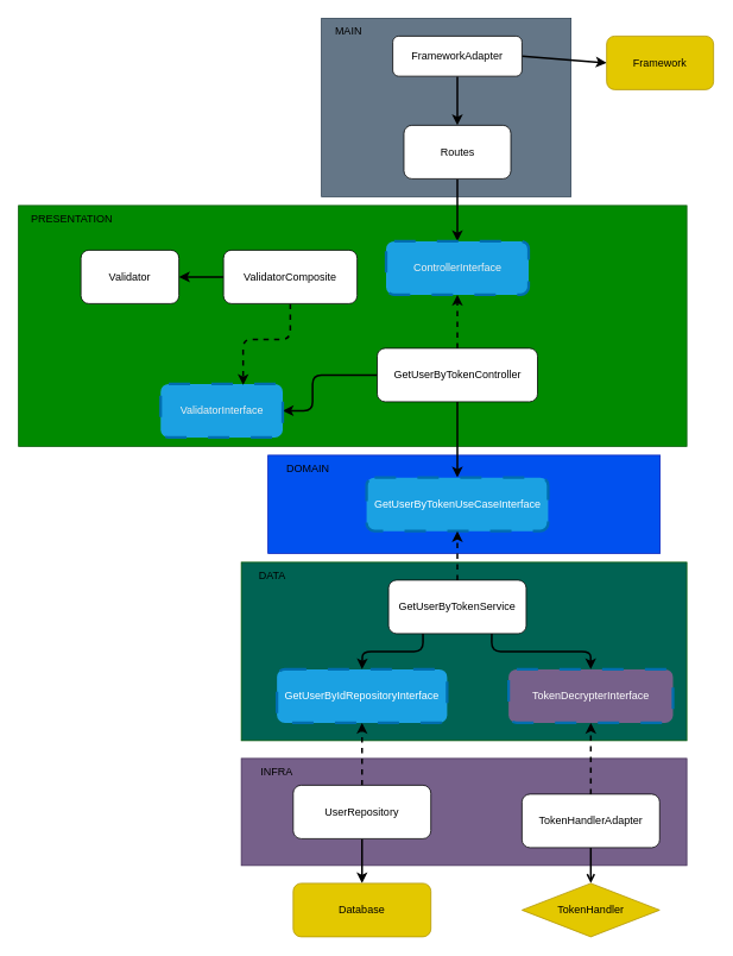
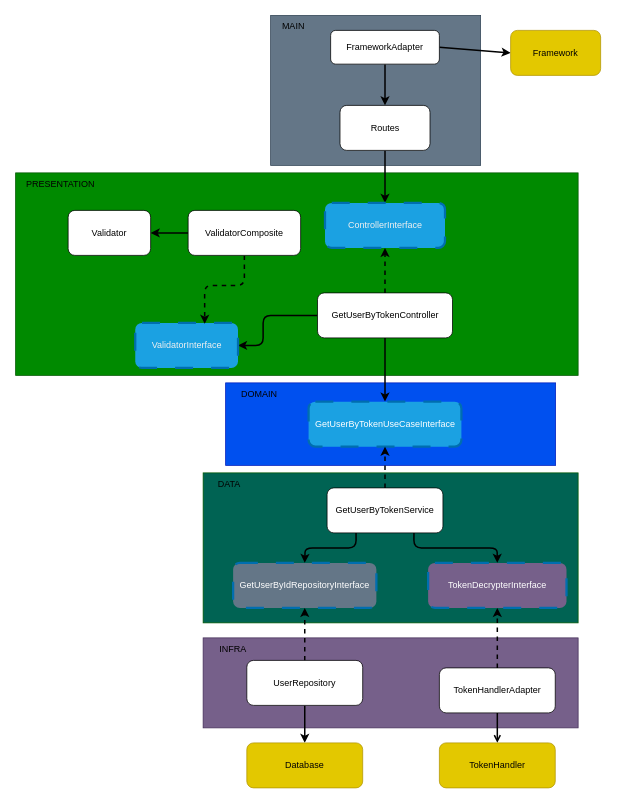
  <mxCell id="0" />
  <mxCell id="1" parent="0" />
  <mxCell id="2" value="" style="rounded=0;whiteSpace=wrap;html=1;fillColor=#006353;fontColor=#ffffff;strokeColor=#005700;" parent="1" vertex="1"><mxGeometry x="270" y="630" width="500" height="200" as="geometry" /></mxCell>
  <mxCell id="3" value="" style="rounded=0;whiteSpace=wrap;html=1;fillColor=#76608a;fontColor=#ffffff;strokeColor=#432D57;" parent="1" vertex="1"><mxGeometry x="270" y="850" width="500" height="120" as="geometry" /></mxCell>
  <mxCell id="4" value="" style="rounded=0;whiteSpace=wrap;html=1;fillColor=#0050ef;fontColor=#ffffff;strokeColor=#001DBC;" parent="1" vertex="1"><mxGeometry x="300" y="510" width="440" height="110" as="geometry" /></mxCell>
  <mxCell id="5" value="" style="rounded=0;whiteSpace=wrap;html=1;fillColor=#008a00;fontColor=#ffffff;strokeColor=#005700;" parent="1" vertex="1"><mxGeometry x="20" y="230" width="750" height="270" as="geometry" /></mxCell>
  <mxCell id="6" value="" style="rounded=0;whiteSpace=wrap;html=1;fillColor=#647687;fontColor=#ffffff;strokeColor=#314354;" parent="1" vertex="1"><mxGeometry x="360" y="20" width="280" height="200" as="geometry" /></mxCell>
  <mxCell id="7" style="edgeStyle=none;html=1;exitX=0.5;exitY=1;exitDx=0;exitDy=0;entryX=0.5;entryY=0;entryDx=0;entryDy=0;strokeWidth=2;" parent="1" source="9" target="11" edge="1"><mxGeometry relative="1" as="geometry" /></mxCell>
  <mxCell id="8" style="edgeStyle=none;html=1;exitX=1;exitY=0.5;exitDx=0;exitDy=0;entryX=0;entryY=0.5;entryDx=0;entryDy=0;strokeWidth=2;" parent="1" source="9" target="20" edge="1"><mxGeometry relative="1" as="geometry" /></mxCell>
  <mxCell id="9" value="FrameworkAdapter" style="rounded=1;whiteSpace=wrap;html=1;" parent="1" vertex="1"><mxGeometry x="440" y="40" width="145" height="45" as="geometry" /></mxCell>
  <mxCell id="10" style="edgeStyle=none;html=1;exitX=0.5;exitY=1;exitDx=0;exitDy=0;entryX=0.5;entryY=0;entryDx=0;entryDy=0;strokeWidth=2;" parent="1" source="11" target="21" edge="1"><mxGeometry relative="1" as="geometry" /></mxCell>
  <mxCell id="11" value="Routes" style="rounded=1;whiteSpace=wrap;html=1;" parent="1" vertex="1"><mxGeometry x="452.5" y="140" width="120" height="60" as="geometry" /></mxCell>
  <mxCell id="12" style="edgeStyle=none;html=1;exitX=0.5;exitY=1;exitDx=0;exitDy=0;strokeWidth=2;" parent="1" source="14" target="15" edge="1"><mxGeometry relative="1" as="geometry" /></mxCell>
  <mxCell id="13" style="edgeStyle=none;html=1;exitX=0.5;exitY=0;exitDx=0;exitDy=0;entryX=0.5;entryY=1;entryDx=0;entryDy=0;dashed=1;strokeWidth=2;" parent="1" source="14" target="33" edge="1"><mxGeometry relative="1" as="geometry" /></mxCell>
  <mxCell id="14" value="UserRepository" style="rounded=1;whiteSpace=wrap;html=1;" parent="1" vertex="1"><mxGeometry x="328.25" y="880" width="154.5" height="60" as="geometry" /></mxCell>
  <mxCell id="15" value="Database" style="rounded=1;whiteSpace=wrap;html=1;fillColor=#e3c800;fontColor=#000000;strokeColor=#B09500;" parent="1" vertex="1"><mxGeometry x="328.25" y="990" width="154.5" height="60" as="geometry" /></mxCell>
  <mxCell id="16" value="MAIN" style="text;html=1;strokeColor=none;fillColor=none;align=center;verticalAlign=middle;whiteSpace=wrap;rounded=0;" parent="1" vertex="1"><mxGeometry x="357.5" y="20" width="65" height="30" as="geometry" /></mxCell>
  <mxCell id="17" value="PRESENTATION" style="text;html=1;strokeColor=none;fillColor=none;align=center;verticalAlign=middle;whiteSpace=wrap;rounded=0;" parent="1" vertex="1"><mxGeometry x="20" y="230" width="120" height="30" as="geometry" /></mxCell>
  <mxCell id="18" value="DOMAIN" style="text;html=1;strokeColor=none;fillColor=none;align=center;verticalAlign=middle;whiteSpace=wrap;rounded=0;" parent="1" vertex="1"><mxGeometry x="300" y="510" width="90" height="30" as="geometry" /></mxCell>
  <mxCell id="19" value="INFRA" style="text;html=1;strokeColor=none;fillColor=none;align=center;verticalAlign=middle;whiteSpace=wrap;rounded=0;" parent="1" vertex="1"><mxGeometry x="270" y="850" width="80" height="30" as="geometry" /></mxCell>
  <mxCell id="20" value="Framework" style="rounded=1;whiteSpace=wrap;html=1;fillColor=#e3c800;fontColor=#000000;strokeColor=#B09500;" parent="1" vertex="1"><mxGeometry x="680" y="40" width="120" height="60" as="geometry" /></mxCell>
  <mxCell id="21" value="&lt;span style=&quot;color: rgb(240, 240, 240);&quot;&gt;ControllerInterface&lt;/span&gt;" style="rounded=1;whiteSpace=wrap;html=1;dashed=1;dashPattern=8 8;strokeWidth=3;fillColor=#1ba1e2;fontColor=#ffffff;strokeColor=#006EAF;" parent="1" vertex="1"><mxGeometry x="432.5" y="270" width="160" height="60" as="geometry" /></mxCell>
  <mxCell id="22" style="edgeStyle=none;html=1;exitX=0.5;exitY=0;exitDx=0;exitDy=0;entryX=0.5;entryY=1;entryDx=0;entryDy=0;strokeWidth=2;dashed=1;" parent="1" source="25" target="21" edge="1"><mxGeometry relative="1" as="geometry" /></mxCell>
  <mxCell id="23" style="edgeStyle=none;html=1;exitX=0;exitY=0.5;exitDx=0;exitDy=0;entryX=1;entryY=0.5;entryDx=0;entryDy=0;strokeWidth=2;" parent="1" source="25" target="26" edge="1"><mxGeometry relative="1" as="geometry"><Array as="points"><mxPoint x="350" y="420" /><mxPoint x="350" y="460" /></Array></mxGeometry></mxCell>
  <mxCell id="24" style="edgeStyle=none;html=1;exitX=0.5;exitY=1;exitDx=0;exitDy=0;entryX=0.5;entryY=0;entryDx=0;entryDy=0;strokeWidth=2;" parent="1" source="25" target="27" edge="1"><mxGeometry relative="1" as="geometry" /></mxCell>
  <mxCell id="25" value="GetUserByTokenController" style="rounded=1;whiteSpace=wrap;html=1;" parent="1" vertex="1"><mxGeometry x="422.5" y="390" width="180" height="60" as="geometry" /></mxCell>
  <mxCell id="26" value="&lt;span style=&quot;color: rgb(240, 240, 240);&quot;&gt;ValidatorInterface&lt;/span&gt;" style="rounded=1;whiteSpace=wrap;html=1;dashed=1;dashPattern=8 8;strokeWidth=3;fillColor=#1ba1e2;fontColor=#ffffff;strokeColor=#006EAF;" parent="1" vertex="1"><mxGeometry x="179.5" y="430" width="137" height="60" as="geometry" /></mxCell>
  <mxCell id="27" value="GetUserByTokenUseCaseInterface" style="rounded=1;whiteSpace=wrap;html=1;dashed=1;dashPattern=8 8;strokeWidth=3;fillColor=#1ba1e2;fontColor=#ffffff;strokeColor=#006EAF;" parent="1" vertex="1"><mxGeometry x="410.62" y="535" width="203.75" height="60" as="geometry" /></mxCell>
  <mxCell id="28" style="edgeStyle=none;html=1;exitX=0.25;exitY=1;exitDx=0;exitDy=0;entryX=0.5;entryY=0;entryDx=0;entryDy=0;strokeWidth=2;" parent="1" source="31" target="33" edge="1"><mxGeometry relative="1" as="geometry"><Array as="points"><mxPoint x="474" y="730" /><mxPoint x="406" y="730" /></Array></mxGeometry></mxCell>
  <mxCell id="29" style="edgeStyle=none;html=1;exitX=0.75;exitY=1;exitDx=0;exitDy=0;entryX=0.5;entryY=0;entryDx=0;entryDy=0;strokeWidth=2;" parent="1" source="31" target="32" edge="1"><mxGeometry relative="1" as="geometry"><Array as="points"><mxPoint x="551" y="730" /><mxPoint x="662" y="730" /></Array></mxGeometry></mxCell>
  <mxCell id="30" style="edgeStyle=none;html=1;exitX=0.5;exitY=0;exitDx=0;exitDy=0;entryX=0.5;entryY=1;entryDx=0;entryDy=0;strokeWidth=2;dashed=1;" parent="1" source="31" target="27" edge="1"><mxGeometry relative="1" as="geometry" /></mxCell>
  <mxCell id="31" value="GetUserByTokenService" style="rounded=1;whiteSpace=wrap;html=1;" parent="1" vertex="1"><mxGeometry x="435.25" y="650" width="154.5" height="60" as="geometry" /></mxCell>
  <mxCell id="32" value="TokenDecrypterInterface" style="rounded=1;whiteSpace=wrap;html=1;dashed=1;dashPattern=8 8;strokeWidth=3;fillColor=#76608a;fontColor=#ffffff;strokeColor=#006EAF;" parent="1" vertex="1"><mxGeometry x="570" y="750" width="184.5" height="60" as="geometry" /></mxCell>
- <mxCell id="33" value="GetUserByIdRepositoryInterface" style="rounded=1;whiteSpace=wrap;html=1;dashed=1;dashPattern=8 8;strokeWidth=3;fillColor=#1ba1e2;fontColor=#ffffff;strokeColor=#006EAF;" parent="1" vertex="1"><mxGeometry x="310" y="750" width="191" height="60" as="geometry" /></mxCell>
+ <mxCell id="33" value="GetUserByIdRepositoryInterface" style="rounded=1;whiteSpace=wrap;html=1;dashed=1;dashPattern=8 8;strokeWidth=3;fillColor=#647687;fontColor=#ffffff;strokeColor=#006EAF;" parent="1" vertex="1"><mxGeometry x="310" y="750" width="191" height="60" as="geometry" /></mxCell>
  <mxCell id="34" style="edgeStyle=none;html=1;exitX=0.5;exitY=0;exitDx=0;exitDy=0;entryX=0.5;entryY=1;entryDx=0;entryDy=0;strokeWidth=2;dashed=1;" parent="1" source="36" target="32" edge="1"><mxGeometry relative="1" as="geometry" /></mxCell>
  <mxCell id="35" style="edgeStyle=none;html=1;exitX=0.5;exitY=1;exitDx=0;exitDy=0;entryX=0.5;entryY=0;entryDx=0;entryDy=0;strokeWidth=2;endArrow=open;" parent="1" source="36" target="37" edge="1"><mxGeometry relative="1" as="geometry" /></mxCell>
  <mxCell id="36" value="TokenHandlerAdapter" style="rounded=1;whiteSpace=wrap;html=1;" parent="1" vertex="1"><mxGeometry x="585" y="890" width="154.5" height="60" as="geometry" /></mxCell>
- <mxCell id="37" value="TokenHandler" style="rhombus;whiteSpace=wrap;html=1;fillColor=#e3c800;fontColor=#000000;strokeColor=#B09500;" parent="1" vertex="1"><mxGeometry x="585" y="990" width="154.5" height="60" as="geometry" /></mxCell>
+ <mxCell id="37" value="TokenHandler" style="rounded=1;whiteSpace=wrap;html=1;fillColor=#e3c800;fontColor=#000000;strokeColor=#B09500;" parent="1" vertex="1"><mxGeometry x="585" y="990" width="154.5" height="60" as="geometry" /></mxCell>
  <mxCell id="38" style="edgeStyle=none;html=1;exitX=0.5;exitY=1;exitDx=0;exitDy=0;dashed=1;strokeWidth=2;entryX=0.676;entryY=0.02;entryDx=0;entryDy=0;entryPerimeter=0;" parent="1" source="40" target="26" edge="1"><mxGeometry relative="1" as="geometry"><Array as="points"><mxPoint x="325" y="380" /><mxPoint x="272" y="380" /></Array></mxGeometry></mxCell>
  <mxCell id="39" style="edgeStyle=none;html=1;exitX=0;exitY=0.5;exitDx=0;exitDy=0;entryX=1;entryY=0.5;entryDx=0;entryDy=0;strokeWidth=2;" parent="1" source="40" target="41" edge="1"><mxGeometry relative="1" as="geometry" /></mxCell>
  <mxCell id="40" value="ValidatorComposite" style="rounded=1;whiteSpace=wrap;html=1;" parent="1" vertex="1"><mxGeometry x="250" y="280" width="150" height="60" as="geometry" /></mxCell>
  <mxCell id="41" value="Validator" style="rounded=1;whiteSpace=wrap;html=1;" parent="1" vertex="1"><mxGeometry x="90" y="280" width="110" height="60" as="geometry" /></mxCell>
  <mxCell id="42" value="DATA" style="text;html=1;strokeColor=none;fillColor=none;align=center;verticalAlign=middle;whiteSpace=wrap;rounded=0;" parent="1" vertex="1"><mxGeometry x="270" y="630" width="69.5" height="30" as="geometry" /></mxCell>
